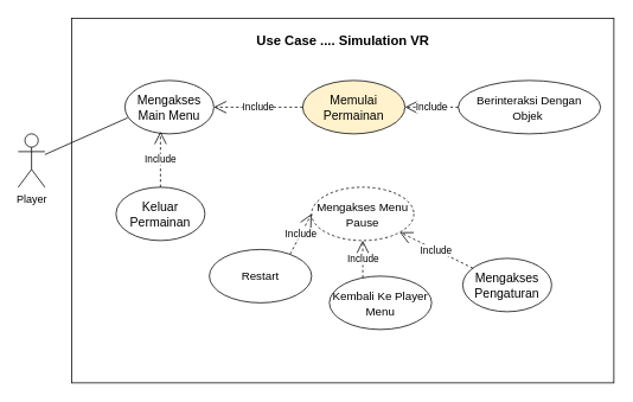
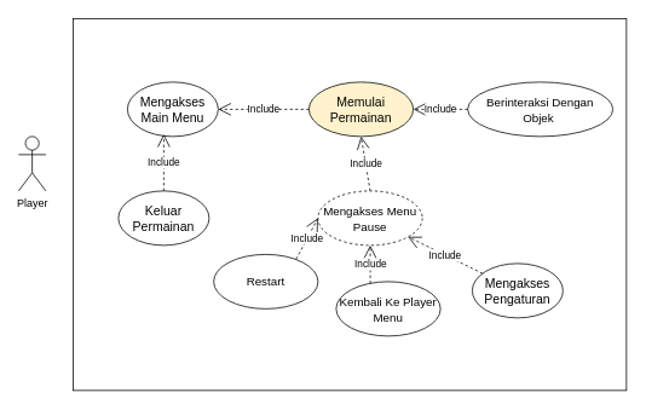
  <mxCell id="0" />
  <mxCell id="1" parent="0" />
  <mxCell id="2" value="" style="rounded=0;whiteSpace=wrap;html=1;" vertex="1" parent="1"><mxGeometry x="80" y="20" width="610" height="410" as="geometry" /></mxCell>
- <mxCell id="3" value="&lt;font style=&quot;font-size: 15px;&quot;&gt;&lt;b&gt;Use Case .... Simulation VR&lt;/b&gt;&lt;/font&gt;" style="text;html=1;strokeColor=none;fillColor=none;align=center;verticalAlign=middle;whiteSpace=wrap;rounded=0;" vertex="1" parent="1"><mxGeometry x="272.5" y="30" width="225" height="30" as="geometry" /></mxCell>
  <mxCell id="4" value="Player" style="shape=umlActor;verticalLabelPosition=bottom;verticalAlign=top;html=1;outlineConnect=0;" vertex="1" parent="1"><mxGeometry x="20" y="150" width="30" height="60" as="geometry" /></mxCell>
  <mxCell id="5" value="Mengakses Main Menu" style="ellipse;whiteSpace=wrap;html=1;fontSize=14;" vertex="1" parent="1"><mxGeometry x="140" y="90" width="100" height="60" as="geometry" /></mxCell>
  <mxCell id="6" value="Memulai Permainan" style="ellipse;whiteSpace=wrap;html=1;fontSize=14;fillColor=#fff2cc;" vertex="1" parent="1"><mxGeometry x="340" y="90" width="115" height="60" as="geometry" /></mxCell>
  <mxCell id="7" value="Mengakses Pengaturan" style="ellipse;whiteSpace=wrap;html=1;fontSize=14;" vertex="1" parent="1"><mxGeometry x="520" y="290" width="100" height="60" as="geometry" /></mxCell>
  <mxCell id="8" value="Keluar Permainan" style="ellipse;whiteSpace=wrap;html=1;fontSize=14;" vertex="1" parent="1"><mxGeometry x="130" y="210" width="100" height="60" as="geometry" /></mxCell>
  <mxCell id="9" value="&lt;font style=&quot;font-size: 13px;&quot;&gt;Mengakses Menu Pause&lt;/font&gt;" style="ellipse;whiteSpace=wrap;html=1;fontSize=14;dashed=1;" vertex="1" parent="1"><mxGeometry x="350" y="210" width="115" height="60" as="geometry" /></mxCell>
  <mxCell id="10" value="&lt;span style=&quot;font-size: 13px;&quot;&gt;Restart&lt;/span&gt;" style="ellipse;whiteSpace=wrap;html=1;fontSize=14;" vertex="1" parent="1"><mxGeometry x="235" y="280" width="115" height="60" as="geometry" /></mxCell>
  <mxCell id="11" value="&lt;span style=&quot;font-size: 13px;&quot;&gt;Kembali Ke Player Menu&lt;/span&gt;" style="ellipse;whiteSpace=wrap;html=1;fontSize=14;" vertex="1" parent="1"><mxGeometry x="370" y="310" width="115" height="60" as="geometry" /></mxCell>
- <mxCell id="12" value="" style="endArrow=none;html=1;rounded=0;entryX=0.03;entryY=0.7;entryDx=0;entryDy=0;entryPerimeter=0;" edge="1" parent="1" source="4" target="5"><mxGeometry width="50" height="50" relative="1" as="geometry"><mxPoint x="340" y="240" as="sourcePoint" /><mxPoint x="390" y="190" as="targetPoint" /></mxGeometry></mxCell>
  <mxCell id="13" value="Include" style="endArrow=open;endSize=12;dashed=1;html=1;rounded=0;" edge="1" parent="1" source="7" target="9"><mxGeometry width="160" relative="1" as="geometry"><mxPoint x="290" y="250" as="sourcePoint" /><mxPoint x="450" y="250" as="targetPoint" /></mxGeometry></mxCell>
  <mxCell id="14" value="Include" style="endArrow=open;endSize=12;dashed=1;html=1;rounded=0;entryX=0.4;entryY=0.957;entryDx=0;entryDy=0;entryPerimeter=0;exitX=0.5;exitY=0;exitDx=0;exitDy=0;" edge="1" parent="1" source="8" target="5"><mxGeometry width="160" relative="1" as="geometry"><mxPoint x="299" y="209" as="sourcePoint" /><mxPoint x="241" y="164" as="targetPoint" /></mxGeometry></mxCell>
+ <mxCell id="15" value="Include" style="endArrow=open;endSize=12;dashed=1;html=1;rounded=0;exitX=0.5;exitY=0;exitDx=0;exitDy=0;entryX=0.5;entryY=1;entryDx=0;entryDy=0;" edge="1" parent="1" source="9" target="6"><mxGeometry width="160" relative="1" as="geometry"><mxPoint x="309" y="219" as="sourcePoint" /><mxPoint x="251" y="174" as="targetPoint" /></mxGeometry></mxCell>
  <mxCell id="16" value="Include" style="endArrow=open;endSize=12;dashed=1;html=1;rounded=0;exitX=0;exitY=0.5;exitDx=0;exitDy=0;entryX=1;entryY=0.5;entryDx=0;entryDy=0;" edge="1" parent="1" source="6" target="5"><mxGeometry width="160" relative="1" as="geometry"><mxPoint x="495" y="232" as="sourcePoint" /><mxPoint x="417.5" y="120" as="targetPoint" /></mxGeometry></mxCell>
  <mxCell id="17" value="Include" style="endArrow=open;endSize=12;dashed=1;html=1;rounded=0;exitX=0.79;exitY=0.087;exitDx=0;exitDy=0;entryX=0;entryY=0.5;entryDx=0;entryDy=0;exitPerimeter=0;" edge="1" parent="1" source="10" target="9"><mxGeometry width="160" relative="1" as="geometry"><mxPoint x="548" y="230" as="sourcePoint" /><mxPoint x="548" y="170" as="targetPoint" /></mxGeometry></mxCell>
  <mxCell id="18" value="Include" style="endArrow=open;endSize=12;dashed=1;html=1;rounded=0;exitX=0.327;exitY=0.033;exitDx=0;exitDy=0;exitPerimeter=0;entryX=0.5;entryY=1;entryDx=0;entryDy=0;" edge="1" parent="1" source="11" target="9"><mxGeometry width="160" relative="1" as="geometry"><mxPoint x="477" y="330" as="sourcePoint" /><mxPoint x="427" y="273" as="targetPoint" /></mxGeometry></mxCell>
  <mxCell id="19" value="&lt;font style=&quot;font-size: 13px;&quot;&gt;Berinteraksi Dengan Objek&amp;nbsp;&lt;/font&gt;" style="ellipse;whiteSpace=wrap;html=1;fontSize=14;" vertex="1" parent="1"><mxGeometry x="515" y="90" width="160" height="60" as="geometry" /></mxCell>
  <mxCell id="20" value="Include" style="endArrow=open;endSize=12;dashed=1;html=1;rounded=0;exitX=0;exitY=0.5;exitDx=0;exitDy=0;entryX=1;entryY=0.5;entryDx=0;entryDy=0;" edge="1" parent="1" source="19" target="6"><mxGeometry width="160" relative="1" as="geometry"><mxPoint x="468" y="230" as="sourcePoint" /><mxPoint x="408" y="160" as="targetPoint" /></mxGeometry></mxCell>
